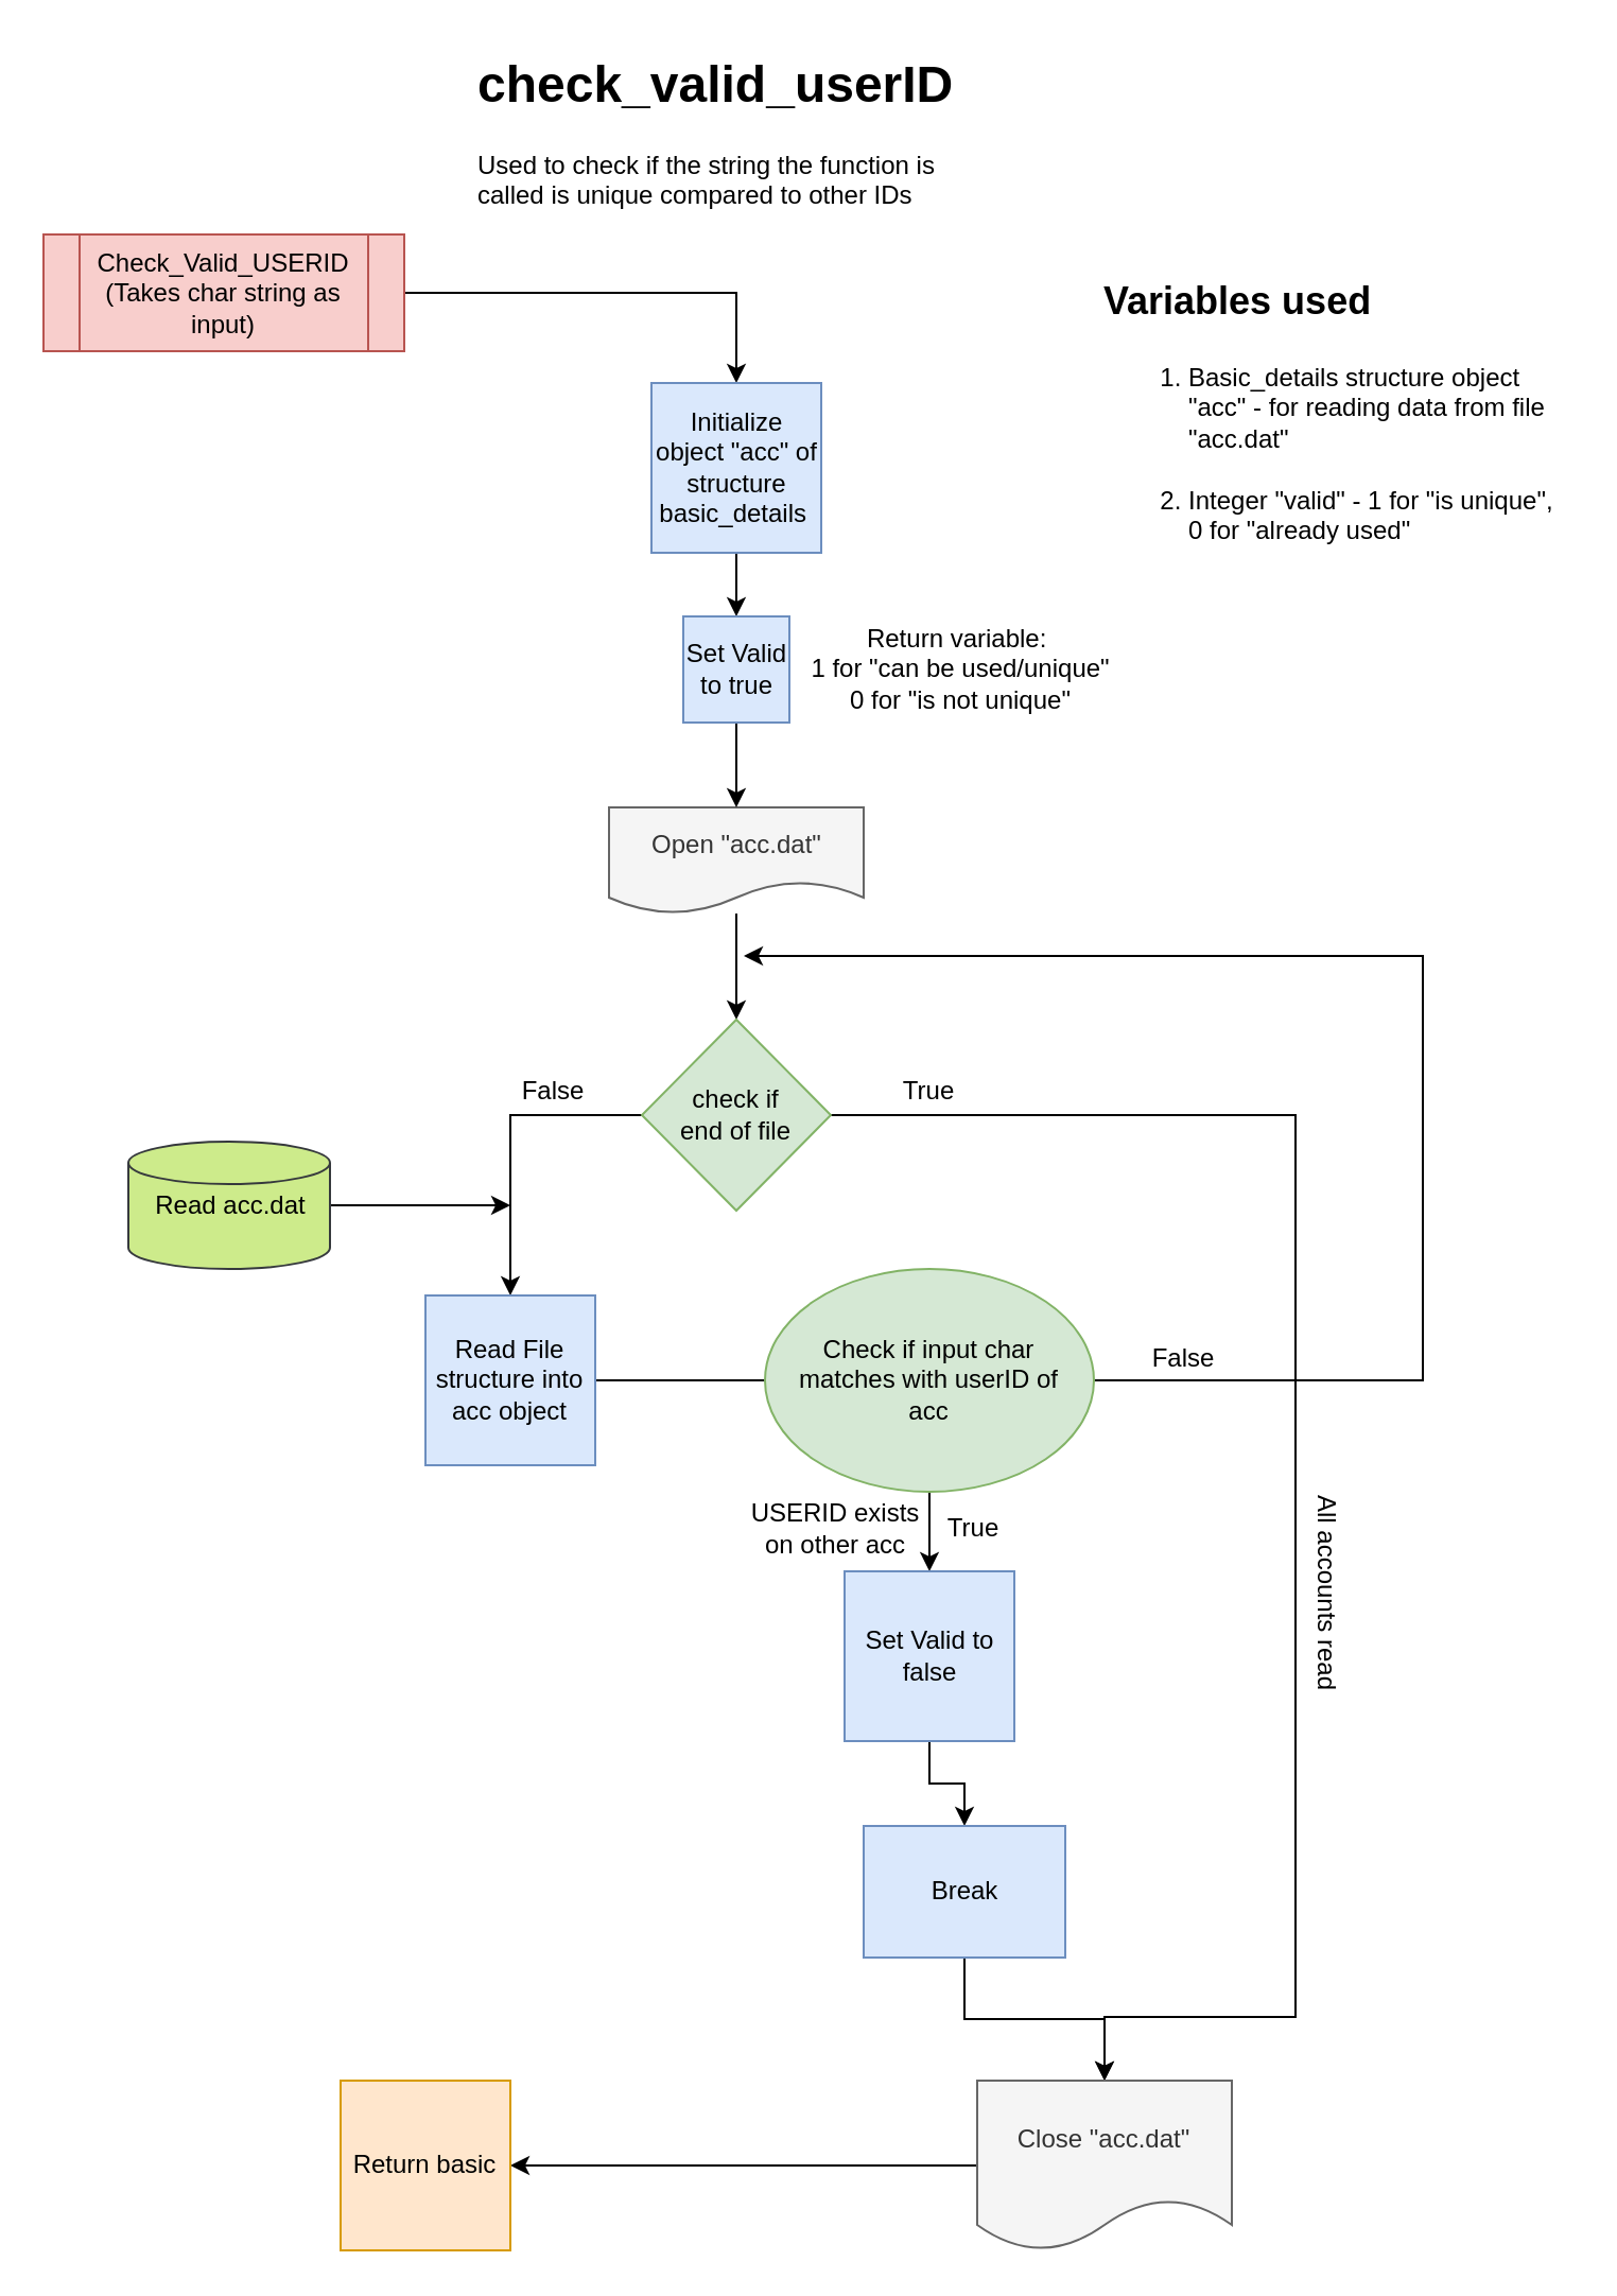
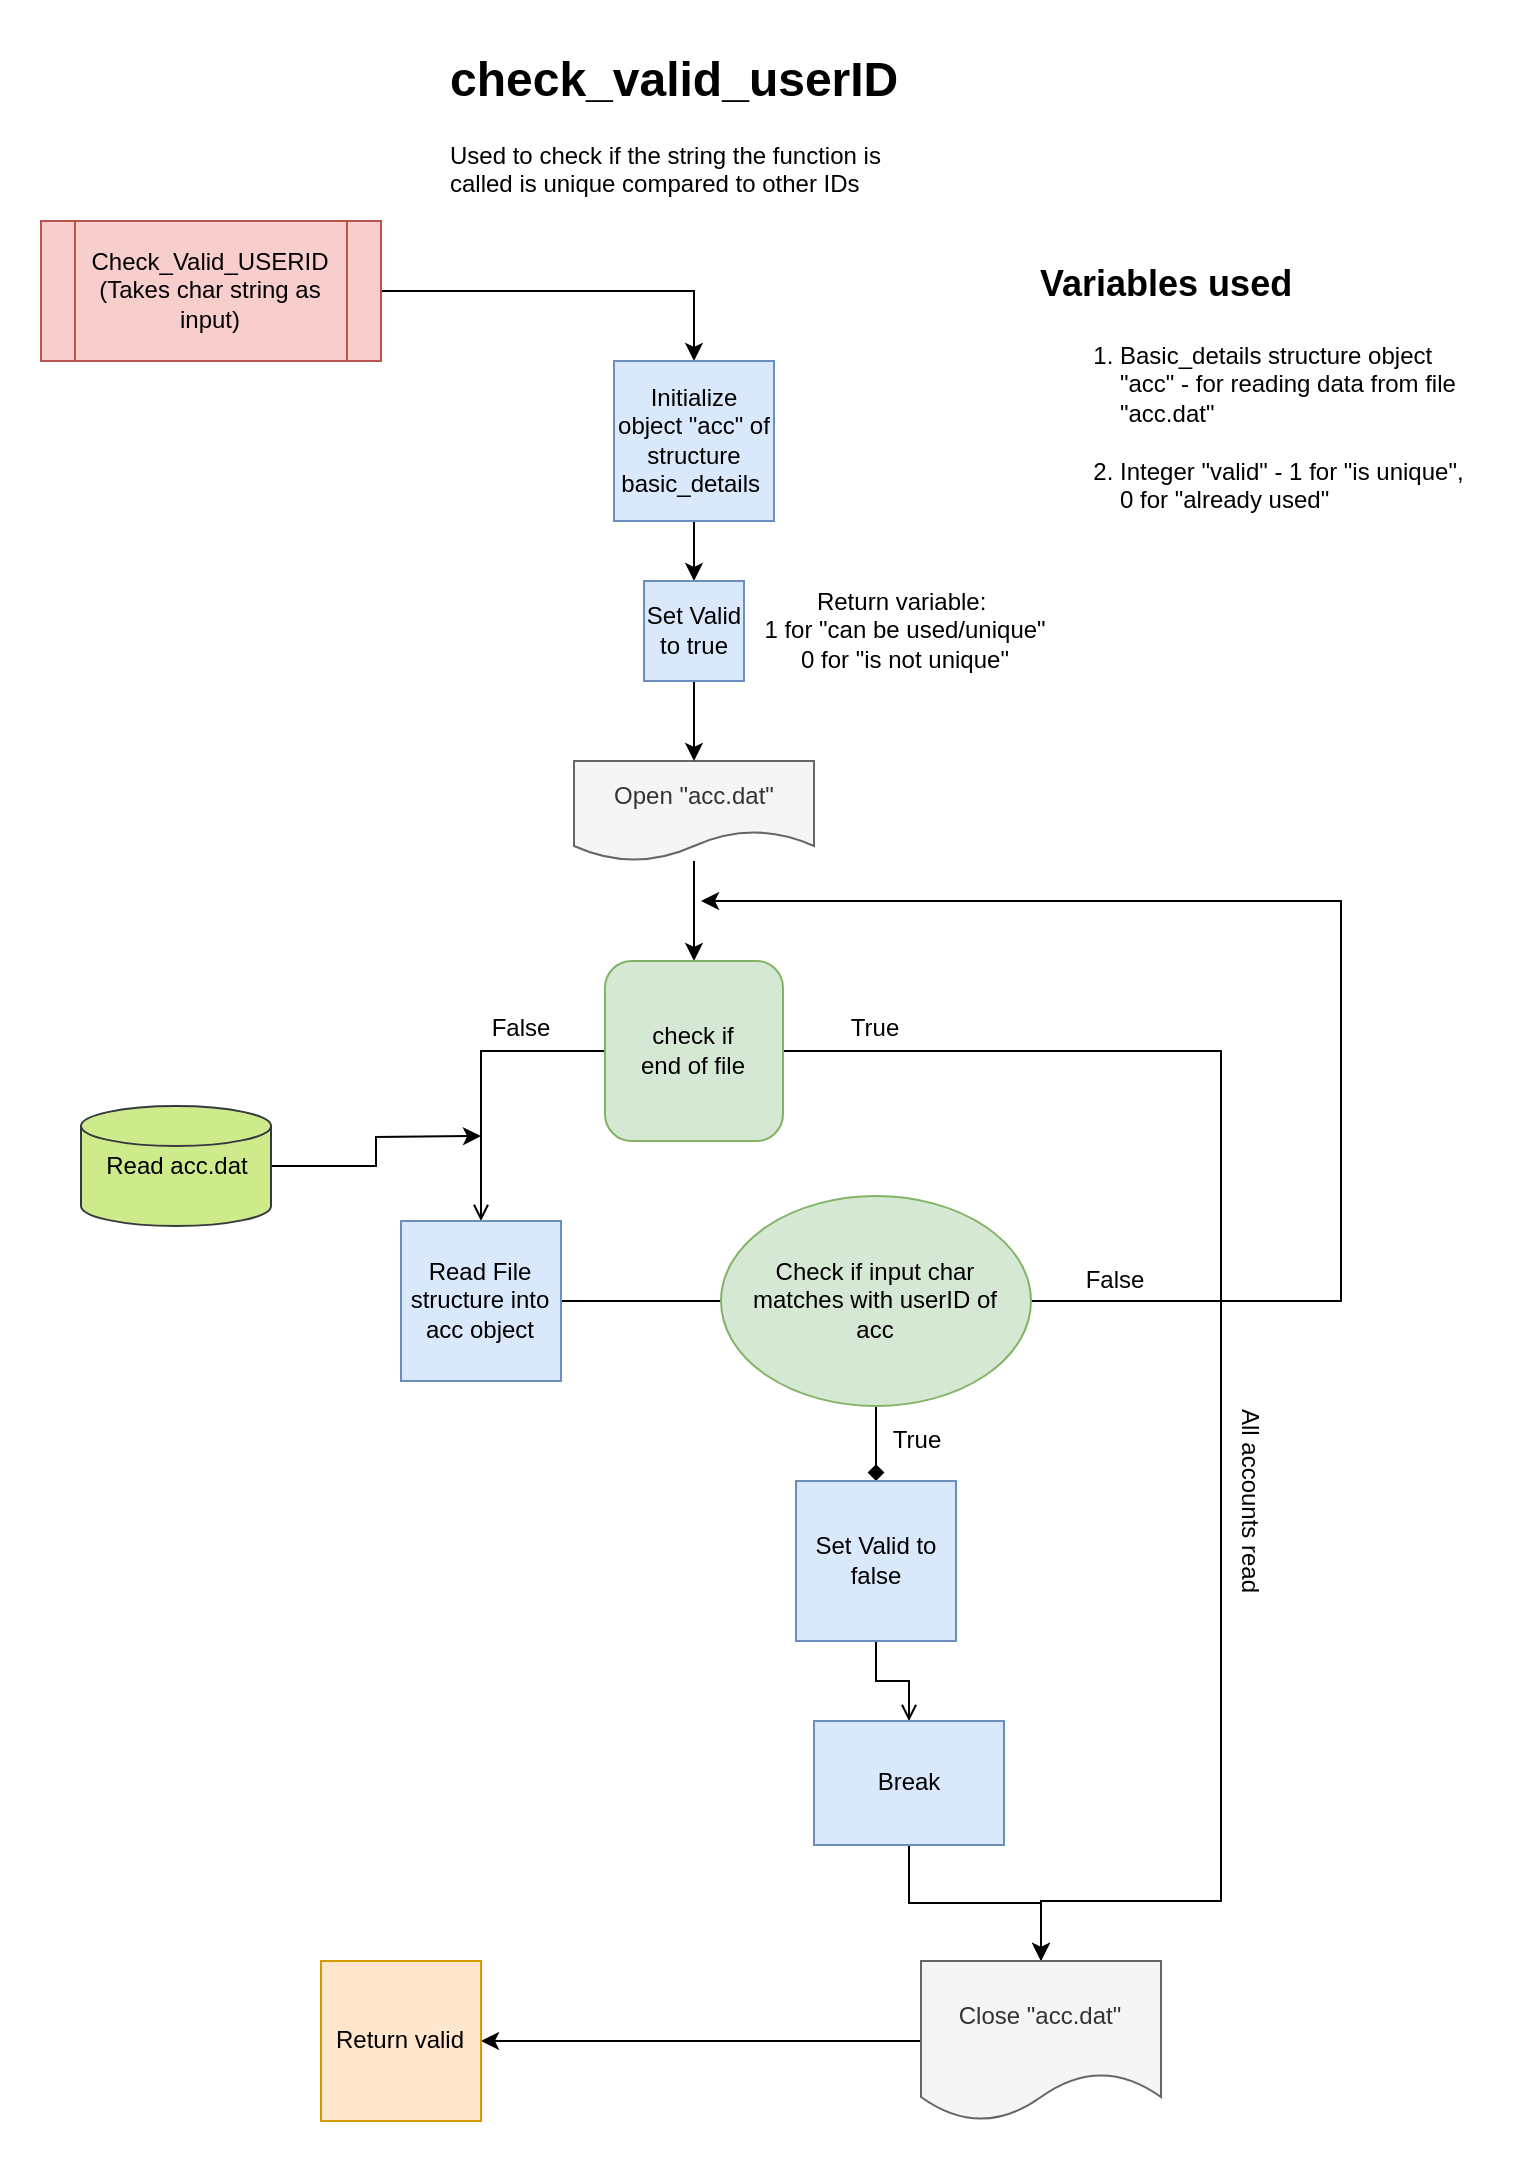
  <mxCell id="0" />
  <mxCell id="1" parent="0" />
  <mxCell id="2" style="edgeStyle=orthogonalEdgeStyle;rounded=0;orthogonalLoop=1;jettySize=auto;html=1;entryX=0.5;entryY=0;entryDx=0;entryDy=0;" parent="1" source="3" target="7" edge="1"><mxGeometry relative="1" as="geometry" /></mxCell>
- <mxCell id="3" value="Check_Valid_USERID (Takes char string as input)" style="shape=process;whiteSpace=wrap;html=1;backgroundOutline=1;spacingLeft=20;spacingRight=20;fillColor=#f8cecc;strokeColor=#b85450;" parent="1" vertex="1"><mxGeometry x="20" y="110" width="170" height="55" as="geometry" /></mxCell>
+ <mxCell id="3" value="Check_Valid_USERID (Takes char string as input)" style="shape=process;whiteSpace=wrap;html=1;backgroundOutline=1;spacingLeft=20;spacingRight=20;fillColor=#f8cecc;strokeColor=#b85450;" parent="1" vertex="1"><mxGeometry x="20" y="110" width="170" height="70" as="geometry" /></mxCell>
  <mxCell id="4" value="" style="edgeStyle=orthogonalEdgeStyle;rounded=0;orthogonalLoop=1;jettySize=auto;html=1;" parent="1" source="5" target="10" edge="1"><mxGeometry relative="1" as="geometry" /></mxCell>
  <mxCell id="5" value="Open &quot;acc.dat&quot;" style="shape=document;whiteSpace=wrap;html=1;boundedLbl=1;fillColor=#f5f5f5;strokeColor=#666666;fontColor=#333333;" parent="1" vertex="1"><mxGeometry x="286.5" y="380" width="120" height="50" as="geometry" /></mxCell>
  <mxCell id="6" value="" style="edgeStyle=orthogonalEdgeStyle;rounded=0;orthogonalLoop=1;jettySize=auto;html=1;" parent="1" source="7" target="17" edge="1"><mxGeometry relative="1" as="geometry" /></mxCell>
  <mxCell id="7" value="Initialize object &quot;acc&quot; of structure basic_details&amp;nbsp;" style="whiteSpace=wrap;html=1;aspect=fixed;fillColor=#dae8fc;strokeColor=#6c8ebf;" parent="1" vertex="1"><mxGeometry x="306.5" y="180" width="80" height="80" as="geometry" /></mxCell>
- <mxCell id="8" style="edgeStyle=orthogonalEdgeStyle;rounded=0;orthogonalLoop=1;jettySize=auto;html=1;entryX=0.5;entryY=0;entryDx=0;entryDy=0;" parent="1" source="10" target="12" edge="1"><mxGeometry relative="1" as="geometry" /></mxCell>
+ <mxCell id="8" style="edgeStyle=orthogonalEdgeStyle;rounded=0;orthogonalLoop=1;jettySize=auto;html=1;entryX=0.5;entryY=0;entryDx=0;entryDy=0;endArrow=open;" parent="1" source="10" target="12" edge="1"><mxGeometry relative="1" as="geometry" /></mxCell>
  <mxCell id="9" style="edgeStyle=orthogonalEdgeStyle;rounded=0;orthogonalLoop=1;jettySize=auto;html=1;entryX=0.5;entryY=0;entryDx=0;entryDy=0;" parent="1" source="10" target="25" edge="1"><mxGeometry relative="1" as="geometry"><mxPoint x="590" y="920" as="targetPoint" /><Array as="points"><mxPoint x="610" y="525" /><mxPoint x="610" y="950" /><mxPoint x="520" y="950" /></Array></mxGeometry></mxCell>
- <mxCell id="10" value="check if end of file" style="rhombus;whiteSpace=wrap;html=1;spacingLeft=15;spacingRight=15;fillColor=#d5e8d4;strokeColor=#82b366;" parent="1" vertex="1"><mxGeometry x="302" y="480" width="89" height="90" as="geometry" /></mxCell>
+ <mxCell id="10" value="check if end of file" style="whiteSpace=wrap;html=1;spacingLeft=15;spacingRight=15;fillColor=#d5e8d4;strokeColor=#82b366;rounded=1;" parent="1" vertex="1"><mxGeometry x="302" y="480" width="89" height="90" as="geometry" /></mxCell>
  <mxCell id="11" value="" style="edgeStyle=orthogonalEdgeStyle;rounded=0;orthogonalLoop=1;jettySize=auto;html=1;endArrow=none;" parent="1" source="12" target="15" edge="1"><mxGeometry relative="1" as="geometry" /></mxCell>
  <mxCell id="12" value="Read File structure into acc object" style="whiteSpace=wrap;html=1;aspect=fixed;fillColor=#dae8fc;strokeColor=#6c8ebf;" parent="1" vertex="1"><mxGeometry x="200" y="610" width="80" height="80" as="geometry" /></mxCell>
- <mxCell id="13" value="" style="edgeStyle=orthogonalEdgeStyle;rounded=0;orthogonalLoop=1;jettySize=auto;html=1;" parent="1" source="15" target="21" edge="1"><mxGeometry relative="1" as="geometry" /></mxCell>
+ <mxCell id="13" value="" style="edgeStyle=orthogonalEdgeStyle;rounded=0;orthogonalLoop=1;jettySize=auto;html=1;endArrow=diamond;" parent="1" source="15" target="21" edge="1"><mxGeometry relative="1" as="geometry" /></mxCell>
  <mxCell id="14" style="edgeStyle=orthogonalEdgeStyle;rounded=0;orthogonalLoop=1;jettySize=auto;html=1;" parent="1" source="15" edge="1"><mxGeometry relative="1" as="geometry"><mxPoint x="350" y="450" as="targetPoint" /><Array as="points"><mxPoint x="670" y="650" /><mxPoint x="670" y="450" /></Array></mxGeometry></mxCell>
  <mxCell id="15" value="Check if input char matches with userID of acc" style="ellipse;whiteSpace=wrap;html=1;spacingLeft=15;spacingRight=15;fillColor=#d5e8d4;strokeColor=#82b366;" parent="1" vertex="1"><mxGeometry x="360" y="597.5" width="155" height="105" as="geometry" /></mxCell>
  <mxCell id="16" value="" style="edgeStyle=orthogonalEdgeStyle;rounded=0;orthogonalLoop=1;jettySize=auto;html=1;" parent="1" source="17" target="5" edge="1"><mxGeometry relative="1" as="geometry" /></mxCell>
  <mxCell id="17" value="Set Valid to true" style="whiteSpace=wrap;html=1;aspect=fixed;fillColor=#dae8fc;strokeColor=#6c8ebf;" parent="1" vertex="1"><mxGeometry x="321.5" y="290" width="50" height="50" as="geometry" /></mxCell>
  <mxCell id="18" style="edgeStyle=orthogonalEdgeStyle;rounded=0;orthogonalLoop=1;jettySize=auto;html=1;" parent="1" source="19" edge="1"><mxGeometry relative="1" as="geometry"><mxPoint x="240" y="567.5" as="targetPoint" /></mxGeometry></mxCell>
- <mxCell id="19" value="Read acc.dat" style="strokeWidth=1;html=1;shape=mxgraph.flowchart.database;fillColor=#cdeb8b;strokeColor=#36393d;" parent="1" vertex="1"><mxGeometry x="60" y="537.5" width="95" height="60" as="geometry" /></mxCell>
- <mxCell id="20" value="" style="edgeStyle=orthogonalEdgeStyle;rounded=0;orthogonalLoop=1;jettySize=auto;html=1;" parent="1" source="21" target="23" edge="1"><mxGeometry relative="1" as="geometry" /></mxCell>
+ <mxCell id="19" value="Read acc.dat" style="strokeWidth=1;html=1;shape=mxgraph.flowchart.database;fillColor=#cdeb8b;strokeColor=#36393d;" parent="1" vertex="1"><mxGeometry x="40" y="552.5" width="95" height="60" as="geometry" /></mxCell>
+ <mxCell id="20" value="" style="edgeStyle=orthogonalEdgeStyle;rounded=0;orthogonalLoop=1;jettySize=auto;html=1;endArrow=open;" parent="1" source="21" target="23" edge="1"><mxGeometry relative="1" as="geometry" /></mxCell>
  <mxCell id="21" value="Set Valid to false" style="whiteSpace=wrap;html=1;aspect=fixed;strokeWidth=1;fillColor=#dae8fc;strokeColor=#6c8ebf;" parent="1" vertex="1"><mxGeometry x="397.5" y="740" width="80" height="80" as="geometry" /></mxCell>
  <mxCell id="22" style="edgeStyle=orthogonalEdgeStyle;rounded=0;orthogonalLoop=1;jettySize=auto;html=1;" parent="1" source="23" target="25" edge="1"><mxGeometry relative="1" as="geometry" /></mxCell>
  <mxCell id="23" value="Break" style="whiteSpace=wrap;html=1;aspect=fixed;strokeWidth=1;fillColor=#dae8fc;strokeColor=#6c8ebf;" parent="1" vertex="1"><mxGeometry x="406.5" y="860" width="95" height="62" as="geometry" /></mxCell>
  <mxCell id="24" style="edgeStyle=orthogonalEdgeStyle;rounded=0;orthogonalLoop=1;jettySize=auto;html=1;entryX=1;entryY=0.5;entryDx=0;entryDy=0;" parent="1" source="25" target="26" edge="1"><mxGeometry relative="1" as="geometry" /></mxCell>
  <mxCell id="25" value="Close &quot;acc.dat&quot;" style="shape=document;whiteSpace=wrap;html=1;boundedLbl=1;strokeWidth=1;fillColor=#f5f5f5;strokeColor=#666666;fontColor=#333333;" parent="1" vertex="1"><mxGeometry x="460" y="980" width="120" height="80" as="geometry" /></mxCell>
- <mxCell id="26" value="Return basic" style="whiteSpace=wrap;html=1;aspect=fixed;strokeWidth=1;fillColor=#ffe6cc;strokeColor=#d79b00;" parent="1" vertex="1"><mxGeometry x="160" y="980" width="80" height="80" as="geometry" /></mxCell>
+ <mxCell id="26" value="Return valid" style="whiteSpace=wrap;html=1;aspect=fixed;strokeWidth=1;fillColor=#ffe6cc;strokeColor=#d79b00;" parent="1" vertex="1"><mxGeometry x="160" y="980" width="80" height="80" as="geometry" /></mxCell>
  <mxCell id="27" value="&lt;h1&gt;check_valid_userID&lt;/h1&gt;&lt;p&gt;Used to check if the string the function is called is unique compared to other IDs&lt;/p&gt;" style="text;html=1;strokeColor=none;fillColor=none;spacing=5;spacingTop=-20;whiteSpace=wrap;overflow=hidden;rounded=0;" vertex="1" parent="1"><mxGeometry x="220" y="20" width="234" height="120" as="geometry" /></mxCell>
  <mxCell id="28" value="&lt;h1&gt;&lt;font style=&quot;font-size: 18px&quot;&gt;Variables used&lt;/font&gt;&lt;/h1&gt;&lt;p&gt;&lt;/p&gt;&lt;ol&gt;&lt;li&gt;Basic_details structure object &quot;acc&quot; - for reading data from file &quot;acc.dat&quot;&lt;br&gt;&lt;br&gt;&lt;/li&gt;&lt;li&gt;Integer &quot;valid&quot; - 1 for &quot;is unique&quot;, 0 for &quot;already used&quot;&lt;/li&gt;&lt;/ol&gt;&lt;p&gt;&lt;/p&gt;" style="text;html=1;strokeColor=none;fillColor=none;spacing=5;spacingTop=-20;whiteSpace=wrap;overflow=hidden;rounded=0;" vertex="1" parent="1"><mxGeometry x="515" y="120" width="225" height="160" as="geometry" /></mxCell>
  <mxCell id="29" value="Return variable:&amp;nbsp;&lt;br&gt;1 for &quot;can be used/unique&quot;&lt;br&gt;0 for &quot;is not unique&quot;" style="text;html=1;align=center;verticalAlign=middle;resizable=0;points=[];autosize=1;" vertex="1" parent="1"><mxGeometry x="371.5" y="290" width="160" height="50" as="geometry" /></mxCell>
  <mxCell id="30" value="True" style="text;html=1;align=center;verticalAlign=middle;resizable=0;points=[];autosize=1;" vertex="1" parent="1"><mxGeometry x="417" y="504" width="40" height="20" as="geometry" /></mxCell>
  <mxCell id="31" value="False" style="text;html=1;align=center;verticalAlign=middle;resizable=0;points=[];autosize=1;" vertex="1" parent="1"><mxGeometry x="235" y="504" width="50" height="20" as="geometry" /></mxCell>
  <mxCell id="32" value="True" style="text;html=1;align=center;verticalAlign=middle;resizable=0;points=[];autosize=1;" vertex="1" parent="1"><mxGeometry x="437.5" y="710" width="40" height="20" as="geometry" /></mxCell>
- <mxCell id="33" value="USERID exists &lt;br&gt;on other acc" style="text;html=1;align=center;verticalAlign=middle;resizable=0;points=[];autosize=1;" vertex="1" parent="1"><mxGeometry x="347.5" y="705" width="90" height="30" as="geometry" /></mxCell>
  <mxCell id="34" value="False" style="text;html=1;align=center;verticalAlign=middle;resizable=0;points=[];autosize=1;" vertex="1" parent="1"><mxGeometry x="532" y="630" width="50" height="20" as="geometry" /></mxCell>
  <mxCell id="35" value="All accounts read" style="text;html=1;align=center;verticalAlign=middle;resizable=0;points=[];autosize=1;rotation=90;" vertex="1" parent="1"><mxGeometry x="570" y="740" width="110" height="20" as="geometry" /></mxCell>
